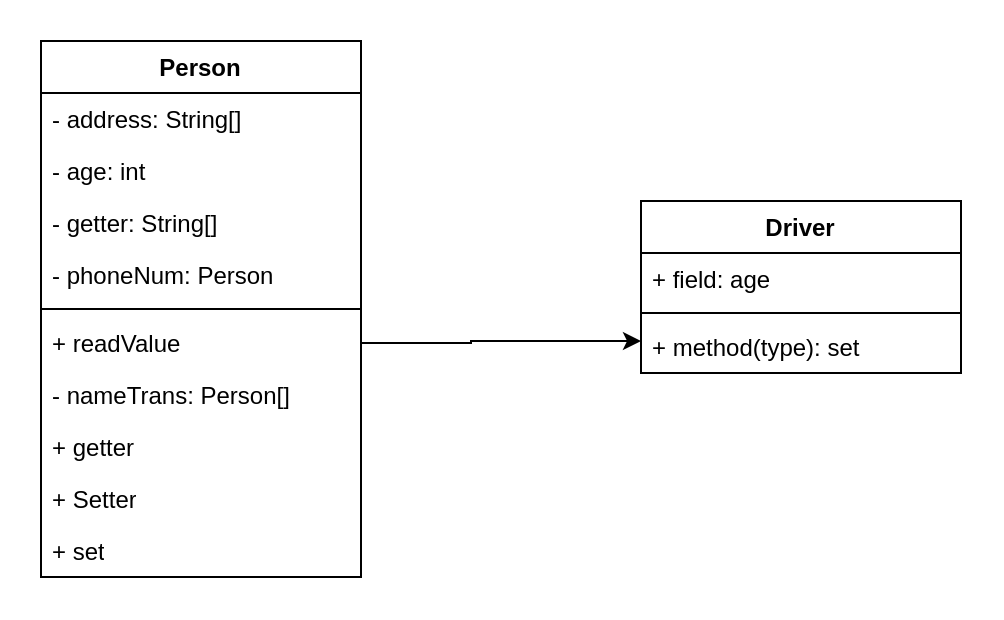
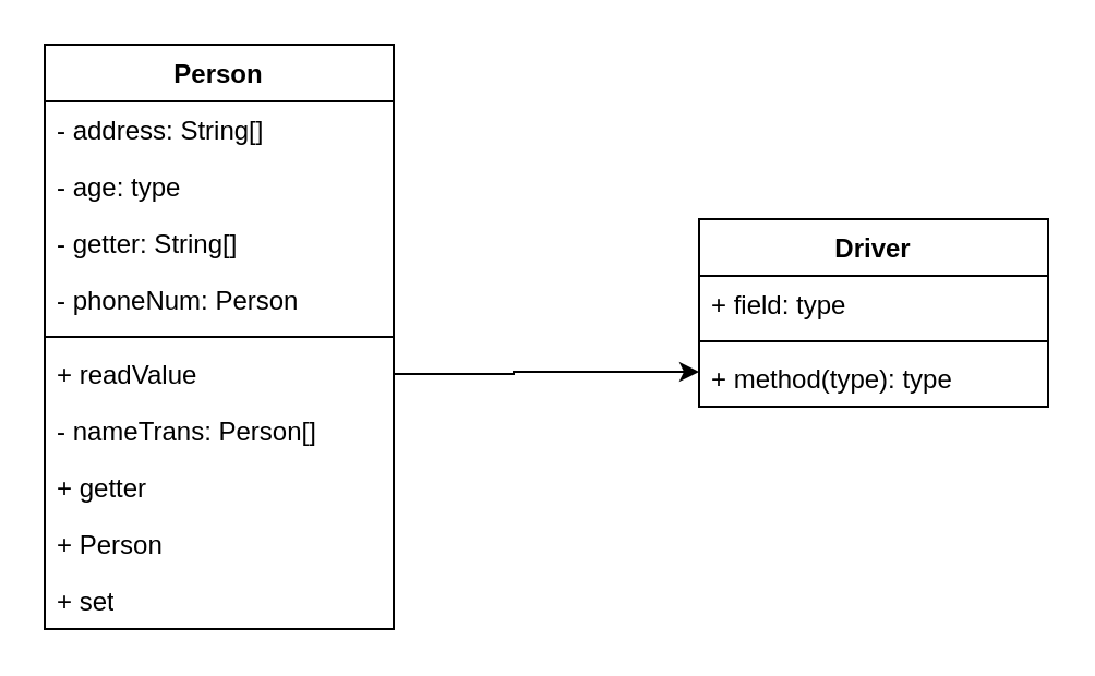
  <mxCell id="0" />
  <mxCell id="1" parent="0" />
  <mxCell id="2" value="Person" style="swimlane;fontStyle=1;align=center;verticalAlign=top;childLayout=stackLayout;horizontal=1;startSize=26;horizontalStack=0;resizeParent=1;resizeParentMax=0;resizeLast=0;collapsible=1;marginBottom=0;whiteSpace=wrap;html=1;" parent="1" vertex="1"><mxGeometry x="20" y="20" width="160" height="268" as="geometry" /></mxCell>
  <mxCell id="3" value="- address: String[]" style="text;strokeColor=none;fillColor=none;align=left;verticalAlign=top;spacingLeft=4;spacingRight=4;overflow=hidden;rotatable=0;points=[[0,0.5],[1,0.5]];portConstraint=eastwest;whiteSpace=wrap;html=1;" parent="2" vertex="1"><mxGeometry y="26" width="160" height="26" as="geometry" /></mxCell>
- <mxCell id="4" value="- age: int&lt;br&gt;" style="text;strokeColor=none;fillColor=none;align=left;verticalAlign=top;spacingLeft=4;spacingRight=4;overflow=hidden;rotatable=0;points=[[0,0.5],[1,0.5]];portConstraint=eastwest;whiteSpace=wrap;html=1;" parent="2" vertex="1"><mxGeometry y="52" width="160" height="26" as="geometry" /></mxCell>
+ <mxCell id="4" value="- age: type&lt;br&gt;" style="text;strokeColor=none;fillColor=none;align=left;verticalAlign=top;spacingLeft=4;spacingRight=4;overflow=hidden;rotatable=0;points=[[0,0.5],[1,0.5]];portConstraint=eastwest;whiteSpace=wrap;html=1;" parent="2" vertex="1"><mxGeometry y="52" width="160" height="26" as="geometry" /></mxCell>
  <mxCell id="5" value="- getter: String[]&lt;br&gt;" style="text;strokeColor=none;fillColor=none;align=left;verticalAlign=top;spacingLeft=4;spacingRight=4;overflow=hidden;rotatable=0;points=[[0,0.5],[1,0.5]];portConstraint=eastwest;whiteSpace=wrap;html=1;" parent="2" vertex="1"><mxGeometry y="78" width="160" height="26" as="geometry" /></mxCell>
  <mxCell id="6" value="- phoneNum: Person" style="text;strokeColor=none;fillColor=none;align=left;verticalAlign=top;spacingLeft=4;spacingRight=4;overflow=hidden;rotatable=0;points=[[0,0.5],[1,0.5]];portConstraint=eastwest;whiteSpace=wrap;html=1;" parent="2" vertex="1"><mxGeometry y="104" width="160" height="26" as="geometry" /></mxCell>
  <mxCell id="7" value="" style="line;strokeWidth=1;fillColor=none;align=left;verticalAlign=middle;spacingTop=-1;spacingLeft=3;spacingRight=3;rotatable=0;labelPosition=right;points=[];portConstraint=eastwest;strokeColor=inherit;" parent="2" vertex="1"><mxGeometry y="130" width="160" height="8" as="geometry" /></mxCell>
  <mxCell id="8" value="+ readValue" style="text;strokeColor=none;fillColor=none;align=left;verticalAlign=top;spacingLeft=4;spacingRight=4;overflow=hidden;rotatable=0;points=[[0,0.5],[1,0.5]];portConstraint=eastwest;whiteSpace=wrap;html=1;" parent="2" vertex="1"><mxGeometry y="138" width="160" height="26" as="geometry" /></mxCell>
  <mxCell id="9" value="- nameTrans: Person[]" style="text;strokeColor=none;fillColor=none;align=left;verticalAlign=top;spacingLeft=4;spacingRight=4;overflow=hidden;rotatable=0;points=[[0,0.5],[1,0.5]];portConstraint=eastwest;whiteSpace=wrap;html=1;" parent="2" vertex="1"><mxGeometry y="164" width="160" height="26" as="geometry" /></mxCell>
  <mxCell id="10" value="+ getter" style="text;strokeColor=none;fillColor=none;align=left;verticalAlign=top;spacingLeft=4;spacingRight=4;overflow=hidden;rotatable=0;points=[[0,0.5],[1,0.5]];portConstraint=eastwest;whiteSpace=wrap;html=1;" parent="2" vertex="1"><mxGeometry y="190" width="160" height="26" as="geometry" /></mxCell>
- <mxCell id="11" value="+ Setter" style="text;strokeColor=none;fillColor=none;align=left;verticalAlign=top;spacingLeft=4;spacingRight=4;overflow=hidden;rotatable=0;points=[[0,0.5],[1,0.5]];portConstraint=eastwest;whiteSpace=wrap;html=1;" parent="2" vertex="1"><mxGeometry y="216" width="160" height="26" as="geometry" /></mxCell>
+ <mxCell id="11" value="+ Person" style="text;strokeColor=none;fillColor=none;align=left;verticalAlign=top;spacingLeft=4;spacingRight=4;overflow=hidden;rotatable=0;points=[[0,0.5],[1,0.5]];portConstraint=eastwest;whiteSpace=wrap;html=1;" parent="2" vertex="1"><mxGeometry y="216" width="160" height="26" as="geometry" /></mxCell>
  <mxCell id="12" value="+ set" style="text;strokeColor=none;fillColor=none;align=left;verticalAlign=top;spacingLeft=4;spacingRight=4;overflow=hidden;rotatable=0;points=[[0,0.5],[1,0.5]];portConstraint=eastwest;whiteSpace=wrap;html=1;" parent="2" vertex="1"><mxGeometry y="242" width="160" height="26" as="geometry" /></mxCell>
  <mxCell id="13" value="Driver" style="swimlane;fontStyle=1;align=center;verticalAlign=top;childLayout=stackLayout;horizontal=1;startSize=26;horizontalStack=0;resizeParent=1;resizeParentMax=0;resizeLast=0;collapsible=1;marginBottom=0;whiteSpace=wrap;html=1;" parent="1" vertex="1"><mxGeometry x="320" y="100" width="160" height="86" as="geometry" /></mxCell>
- <mxCell id="14" value="+ field: age" style="text;strokeColor=none;fillColor=none;align=left;verticalAlign=top;spacingLeft=4;spacingRight=4;overflow=hidden;rotatable=0;points=[[0,0.5],[1,0.5]];portConstraint=eastwest;whiteSpace=wrap;html=1;" parent="13" vertex="1"><mxGeometry y="26" width="160" height="26" as="geometry" /></mxCell>
+ <mxCell id="14" value="+ field: type" style="text;strokeColor=none;fillColor=none;align=left;verticalAlign=top;spacingLeft=4;spacingRight=4;overflow=hidden;rotatable=0;points=[[0,0.5],[1,0.5]];portConstraint=eastwest;whiteSpace=wrap;html=1;" parent="13" vertex="1"><mxGeometry y="26" width="160" height="26" as="geometry" /></mxCell>
  <mxCell id="15" value="" style="line;strokeWidth=1;fillColor=none;align=left;verticalAlign=middle;spacingTop=-1;spacingLeft=3;spacingRight=3;rotatable=0;labelPosition=right;points=[];portConstraint=eastwest;strokeColor=inherit;" parent="13" vertex="1"><mxGeometry y="52" width="160" height="8" as="geometry" /></mxCell>
- <mxCell id="16" value="+ method(type): set" style="text;strokeColor=none;fillColor=none;align=left;verticalAlign=top;spacingLeft=4;spacingRight=4;overflow=hidden;rotatable=0;points=[[0,0.5],[1,0.5]];portConstraint=eastwest;whiteSpace=wrap;html=1;" parent="13" vertex="1"><mxGeometry y="60" width="160" height="26" as="geometry" /></mxCell>
+ <mxCell id="16" value="+ method(type): type" style="text;strokeColor=none;fillColor=none;align=left;verticalAlign=top;spacingLeft=4;spacingRight=4;overflow=hidden;rotatable=0;points=[[0,0.5],[1,0.5]];portConstraint=eastwest;whiteSpace=wrap;html=1;" parent="13" vertex="1"><mxGeometry y="60" width="160" height="26" as="geometry" /></mxCell>
  <mxCell id="17" style="edgeStyle=orthogonalEdgeStyle;rounded=0;orthogonalLoop=1;jettySize=auto;html=1;exitX=1;exitY=0.5;exitDx=0;exitDy=0;" parent="1" source="8" edge="1"><mxGeometry relative="1" as="geometry"><mxPoint x="320" y="170" as="targetPoint" /><Array as="points"><mxPoint x="235" y="171" /><mxPoint x="291" y="170" /></Array></mxGeometry></mxCell>
